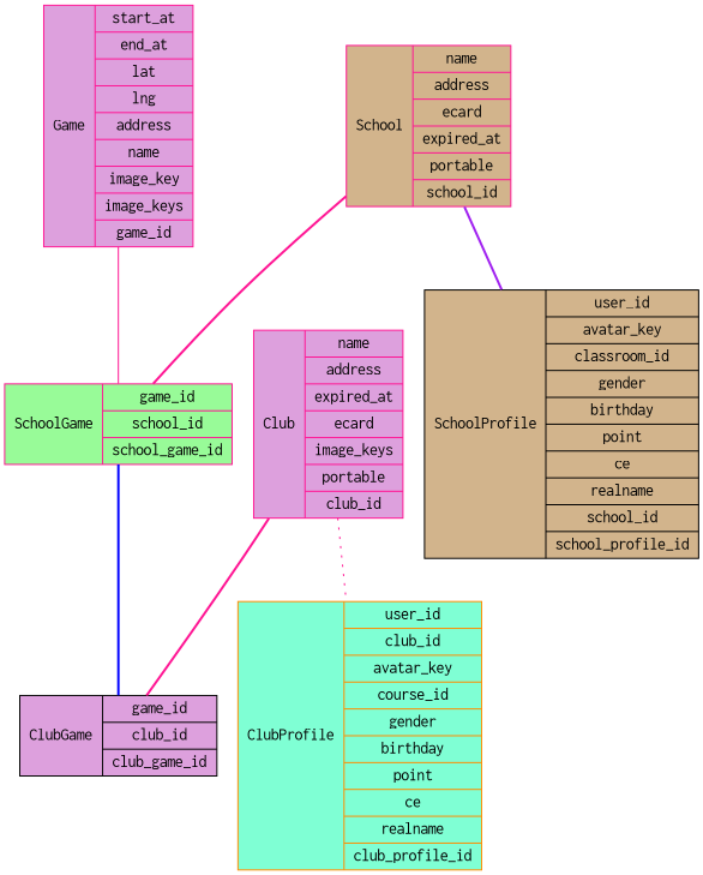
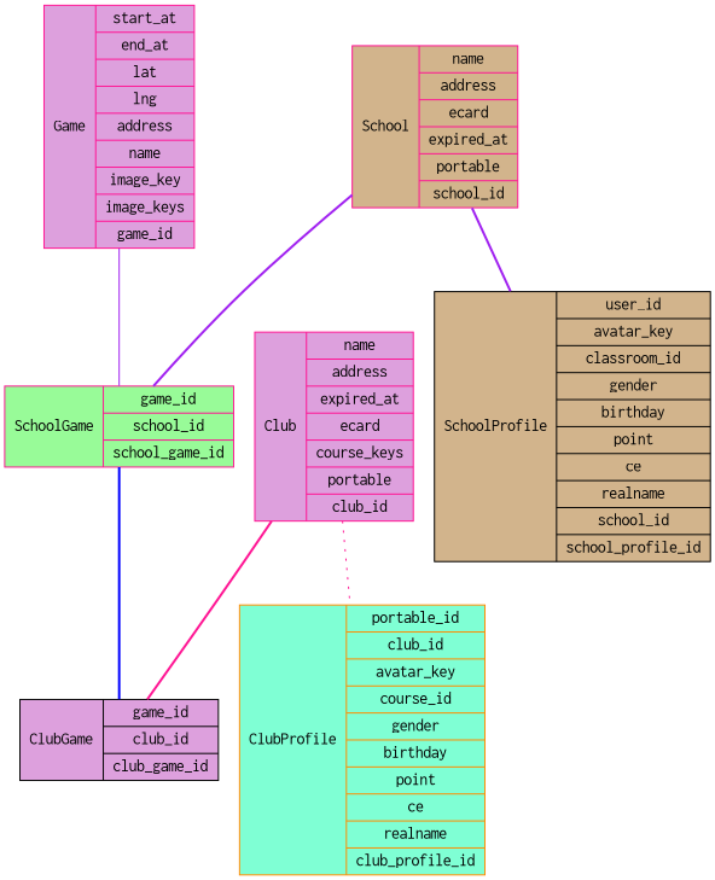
  digraph {
    node [color=deeppink fillcolor=plum fontname=Courier shape=record style=filled]
    edge [color=purple dir=none style=bold]
-   n1 [label="Club|{name|address|expired_at|ecard|image_keys|portable|club_id}"]
+   n1 [label="Club|{name|address|expired_at|ecard|course_keys|portable|club_id}"]
    n2 [color=black label="ClubGame|{game_id|club_id|club_game_id}"]
-   n3 [color=darkorange fillcolor=aquamarine label="ClubProfile|{user_id|club_id|avatar_key|course_id|gender|birthday|point|ce|realname|club_profile_id}"]
+   n3 [color=darkorange fillcolor=aquamarine label="ClubProfile|{portable_id|club_id|avatar_key|course_id|gender|birthday|point|ce|realname|club_profile_id}"]
    n4 [fillcolor=tan label="School|{name|address|ecard|expired_at|portable|school_id}"]
    n5 [fillcolor=palegreen label="SchoolGame|{game_id|school_id|school_game_id}"]
    n6 [color=black fillcolor=tan label="SchoolProfile|{user_id|avatar_key|classroom_id|gender|birthday|point|ce|realname|school_id|school_profile_id}"]
    n7 [label="Game|{start_at|end_at|lat|lng|address|name|image_key|image_keys|game_id}"]
    n1 -> n2 [color=deeppink]
    n1 -> n3 [color=deeppink style=dotted]
-   n4 -> n5 [color=deeppink]
+   n4 -> n5
    n4 -> n6
    n5 -> n2 [color=blue]
-   n7 -> n5 [color=deeppink style=solid]
+   n7 -> n5 [style=solid]
  }
